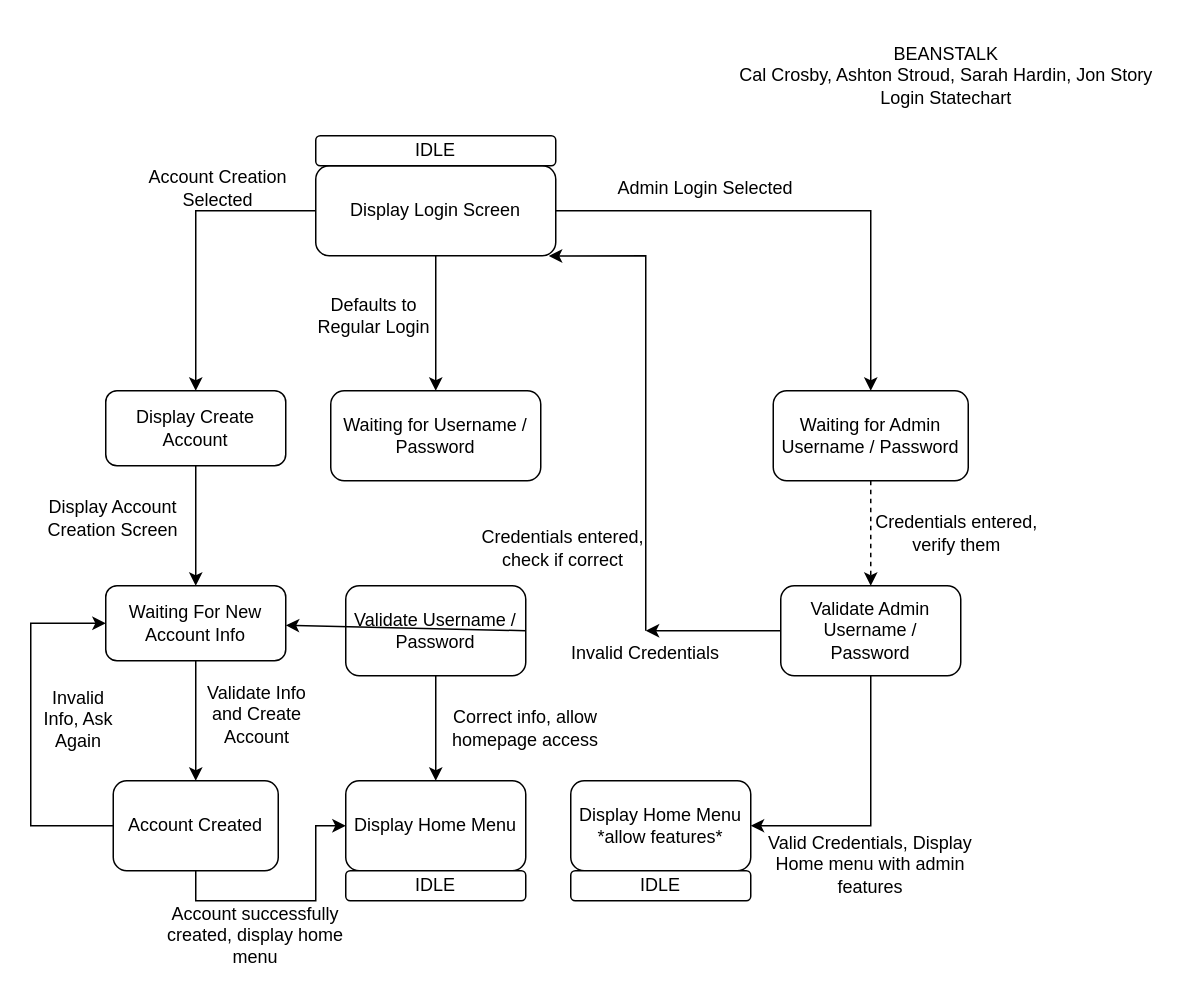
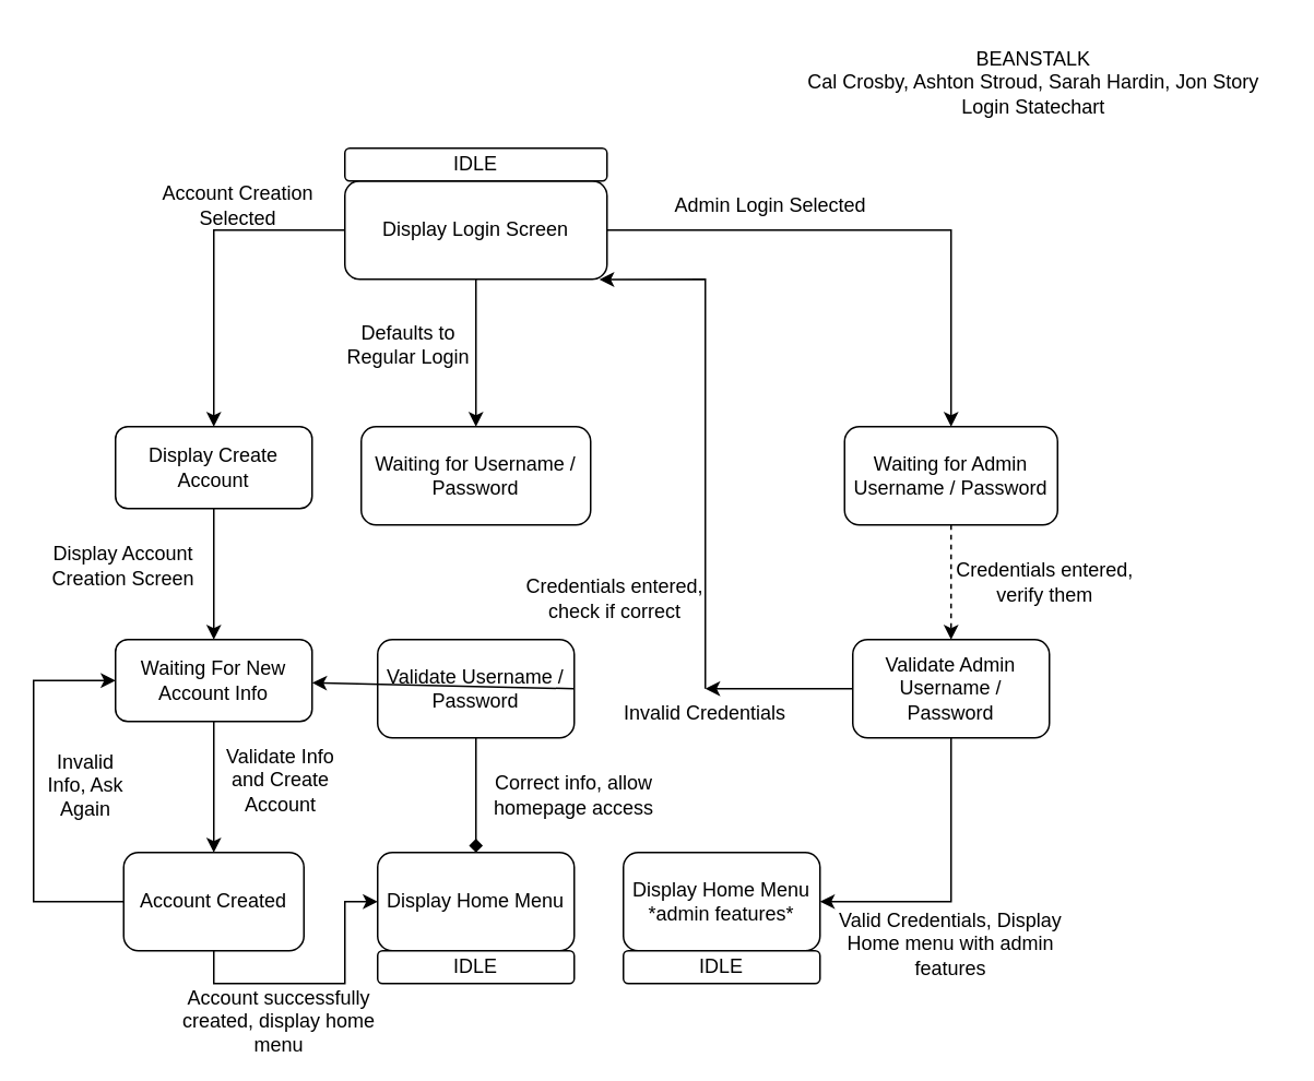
  <mxCell id="0" />
  <mxCell id="1" parent="0" />
  <mxCell id="2" value="" style="group" parent="1" vertex="1" connectable="0"><mxGeometry x="210" y="90" width="160" height="80" as="geometry" /></mxCell>
  <mxCell id="3" value="Display Login Screen" style="rounded=1;whiteSpace=wrap;html=1;" parent="2" vertex="1"><mxGeometry y="20" width="160" height="60" as="geometry" /></mxCell>
  <mxCell id="4" value="IDLE" style="rounded=1;whiteSpace=wrap;html=1;" parent="2" vertex="1"><mxGeometry width="160" height="20" as="geometry" /></mxCell>
  <mxCell id="5" value="" style="endArrow=classic;html=1;rounded=0;exitX=0.5;exitY=1;exitDx=0;exitDy=0;entryX=0.5;entryY=0;entryDx=0;entryDy=0;" parent="1" source="3" target="6" edge="1"><mxGeometry width="50" height="50" relative="1" as="geometry"><mxPoint x="480" y="460" as="sourcePoint" /><mxPoint x="290" y="290" as="targetPoint" /></mxGeometry></mxCell>
  <mxCell id="6" value="Waiting for Username / Password" style="rounded=1;whiteSpace=wrap;html=1;" parent="1" vertex="1"><mxGeometry x="220" y="260" width="140" height="60" as="geometry" /></mxCell>
  <mxCell id="7" value="Defaults to &lt;br&gt;Regular Login" style="text;html=1;strokeColor=none;fillColor=none;align=center;verticalAlign=middle;whiteSpace=wrap;rounded=0;" parent="1" vertex="1"><mxGeometry x="179" y="195" width="140" height="30" as="geometry" /></mxCell>
  <mxCell id="8" value="" style="endArrow=classic;html=1;rounded=0;exitX=0.5;exitY=1;exitDx=0;exitDy=0;" parent="1" source="12" edge="1"><mxGeometry width="50" height="50" relative="1" as="geometry"><mxPoint x="390" y="520" as="sourcePoint" /><mxPoint x="290" y="450" as="targetPoint" /></mxGeometry></mxCell>
  <mxCell id="9" value="Credentials entered, check if correct" style="text;html=1;strokeColor=none;fillColor=none;align=center;verticalAlign=middle;whiteSpace=wrap;rounded=0;" parent="1" vertex="1"><mxGeometry x="305" y="350" width="140" height="30" as="geometry" /></mxCell>
  <mxCell id="10" value="Display Home Menu" style="rounded=1;whiteSpace=wrap;html=1;" parent="1" vertex="1"><mxGeometry x="230" y="520" width="120" height="60" as="geometry" /></mxCell>
- <mxCell id="11" value="" style="endArrow=classic;html=1;rounded=0;exitX=0.5;exitY=1;exitDx=0;exitDy=0;entryX=0.5;entryY=0;entryDx=0;entryDy=0;" parent="1" source="12" target="10" edge="1"><mxGeometry width="50" height="50" relative="1" as="geometry"><mxPoint x="450" y="580" as="sourcePoint" /><mxPoint x="500" y="530" as="targetPoint" /></mxGeometry></mxCell>
+ <mxCell id="11" value="" style="endArrow=diamond;html=1;rounded=0;exitX=0.5;exitY=1;exitDx=0;exitDy=0;entryX=0.5;entryY=0;entryDx=0;entryDy=0;" parent="1" source="12" target="10" edge="1"><mxGeometry width="50" height="50" relative="1" as="geometry"><mxPoint x="450" y="580" as="sourcePoint" /><mxPoint x="500" y="530" as="targetPoint" /></mxGeometry></mxCell>
  <mxCell id="12" value="Validate Username / Password" style="rounded=1;whiteSpace=wrap;html=1;" parent="1" vertex="1"><mxGeometry x="230" y="390" width="120" height="60" as="geometry" /></mxCell>
  <mxCell id="13" value="Correct info, allow homepage access" style="text;html=1;strokeColor=none;fillColor=none;align=center;verticalAlign=middle;whiteSpace=wrap;rounded=0;" parent="1" vertex="1"><mxGeometry x="280" y="470" width="140" height="30" as="geometry" /></mxCell>
  <mxCell id="14" value="" style="endArrow=classic;html=1;rounded=0;exitX=1;exitY=0.5;exitDx=0;exitDy=0;entryX=0.5;entryY=0;entryDx=0;entryDy=0;" parent="1" source="3" target="15" edge="1"><mxGeometry width="50" height="50" relative="1" as="geometry"><mxPoint x="500" y="180" as="sourcePoint" /><mxPoint x="530" y="200" as="targetPoint" /><Array as="points"><mxPoint x="580" y="140" /></Array></mxGeometry></mxCell>
  <mxCell id="15" value="Waiting for Admin Username / Password" style="rounded=1;whiteSpace=wrap;html=1;" parent="1" vertex="1"><mxGeometry x="515" y="260" width="130" height="60" as="geometry" /></mxCell>
  <mxCell id="16" value="Admin Login Selected" style="text;html=1;strokeColor=none;fillColor=none;align=center;verticalAlign=middle;whiteSpace=wrap;rounded=0;" parent="1" vertex="1"><mxGeometry x="400" y="110" width="140" height="30" as="geometry" /></mxCell>
  <mxCell id="17" value="" style="endArrow=classic;html=1;rounded=0;exitX=0.5;exitY=0;exitDx=0;exitDy=0;entryX=0.971;entryY=1.003;entryDx=0;entryDy=0;entryPerimeter=0;" parent="1" source="18" target="3" edge="1"><mxGeometry width="50" height="50" relative="1" as="geometry"><mxPoint x="540" y="410" as="sourcePoint" /><mxPoint x="450" y="180" as="targetPoint" /><Array as="points"><mxPoint x="430" y="420" /><mxPoint x="430" y="170" /></Array></mxGeometry></mxCell>
  <mxCell id="18" value="Invalid Credentials" style="text;html=1;strokeColor=none;fillColor=none;align=center;verticalAlign=middle;whiteSpace=wrap;rounded=0;" parent="1" vertex="1"><mxGeometry x="360" y="420" width="140" height="30" as="geometry" /></mxCell>
  <mxCell id="19" value="Validate Admin Username / Password" style="rounded=1;whiteSpace=wrap;html=1;" parent="1" vertex="1"><mxGeometry x="520" y="390" width="120" height="60" as="geometry" /></mxCell>
  <mxCell id="20" value="" style="endArrow=classic;html=1;rounded=0;exitX=0.5;exitY=1;exitDx=0;exitDy=0;dashed=1;" parent="1" source="15" target="19" edge="1"><mxGeometry width="50" height="50" relative="1" as="geometry"><mxPoint x="660" y="380" as="sourcePoint" /><mxPoint x="710" y="330" as="targetPoint" /></mxGeometry></mxCell>
  <mxCell id="21" value="Credentials entered, verify them" style="text;html=1;strokeColor=none;fillColor=none;align=center;verticalAlign=middle;whiteSpace=wrap;rounded=0;" parent="1" vertex="1"><mxGeometry x="580" y="340" width="115" height="30" as="geometry" /></mxCell>
  <mxCell id="22" value="" style="endArrow=classic;html=1;rounded=0;exitX=1;exitY=0.5;exitDx=0;exitDy=0;" parent="1" source="12" target="27" edge="1"><mxGeometry width="50" height="50" relative="1" as="geometry"><mxPoint x="460" y="510" as="sourcePoint" /><mxPoint x="420" y="420" as="targetPoint" /></mxGeometry></mxCell>
  <mxCell id="23" value="" style="endArrow=classic;html=1;rounded=0;exitX=0;exitY=0.5;exitDx=0;exitDy=0;" parent="1" source="3" edge="1"><mxGeometry width="50" height="50" relative="1" as="geometry"><mxPoint x="90" y="240" as="sourcePoint" /><mxPoint x="130" y="260" as="targetPoint" /><Array as="points"><mxPoint x="130" y="140" /></Array></mxGeometry></mxCell>
  <mxCell id="24" value="Display Create Account" style="rounded=1;whiteSpace=wrap;html=1;" parent="1" vertex="1"><mxGeometry x="70" y="260" width="120" height="50" as="geometry" /></mxCell>
  <mxCell id="25" value="Account Creation Selected" style="text;html=1;strokeColor=none;fillColor=none;align=center;verticalAlign=middle;whiteSpace=wrap;rounded=0;" parent="1" vertex="1"><mxGeometry x="90" y="110" width="110" height="30" as="geometry" /></mxCell>
  <mxCell id="26" value="" style="endArrow=classic;html=1;rounded=0;exitX=0.5;exitY=1;exitDx=0;exitDy=0;entryX=0.5;entryY=0;entryDx=0;entryDy=0;" parent="1" source="24" target="27" edge="1"><mxGeometry width="50" height="50" relative="1" as="geometry"><mxPoint x="100" y="420" as="sourcePoint" /><mxPoint x="130" y="380" as="targetPoint" /></mxGeometry></mxCell>
  <mxCell id="27" value="Waiting For New Account Info" style="rounded=1;whiteSpace=wrap;html=1;" parent="1" vertex="1"><mxGeometry x="70" y="390" width="120" height="50" as="geometry" /></mxCell>
  <mxCell id="28" value="Validate Info and Create Account" style="text;html=1;strokeColor=none;fillColor=none;align=center;verticalAlign=middle;whiteSpace=wrap;rounded=0;" parent="1" vertex="1"><mxGeometry x="126" y="461" width="90" height="30" as="geometry" /></mxCell>
  <mxCell id="29" value="Display Account Creation Screen" style="text;html=1;strokeColor=none;fillColor=none;align=center;verticalAlign=middle;whiteSpace=wrap;rounded=0;" parent="1" vertex="1"><mxGeometry x="30" y="330" width="90" height="30" as="geometry" /></mxCell>
  <mxCell id="30" value="Account Created" style="rounded=1;whiteSpace=wrap;html=1;" parent="1" vertex="1"><mxGeometry x="75" y="520" width="110" height="60" as="geometry" /></mxCell>
  <mxCell id="31" value="" style="endArrow=classic;html=1;rounded=0;exitX=0.5;exitY=1;exitDx=0;exitDy=0;entryX=0.5;entryY=0;entryDx=0;entryDy=0;" parent="1" source="27" target="30" edge="1"><mxGeometry width="50" height="50" relative="1" as="geometry"><mxPoint x="140" y="510" as="sourcePoint" /><mxPoint x="190" y="460" as="targetPoint" /></mxGeometry></mxCell>
  <mxCell id="32" value="" style="endArrow=classic;html=1;rounded=0;exitX=0.5;exitY=1;exitDx=0;exitDy=0;entryX=0;entryY=0.5;entryDx=0;entryDy=0;" parent="1" source="30" target="10" edge="1"><mxGeometry width="50" height="50" relative="1" as="geometry"><mxPoint x="200" y="690" as="sourcePoint" /><mxPoint x="220" y="570" as="targetPoint" /><Array as="points"><mxPoint x="130" y="600" /><mxPoint x="210" y="600" /><mxPoint x="210" y="550" /></Array></mxGeometry></mxCell>
  <mxCell id="33" value="Account successfully created, display home menu" style="text;html=1;strokeColor=none;fillColor=none;align=center;verticalAlign=middle;whiteSpace=wrap;rounded=0;" parent="1" vertex="1"><mxGeometry x="100" y="608" width="140" height="30" as="geometry" /></mxCell>
  <mxCell id="34" value="" style="endArrow=classic;html=1;rounded=0;exitX=0;exitY=0.5;exitDx=0;exitDy=0;entryX=0;entryY=0.5;entryDx=0;entryDy=0;" parent="1" source="30" target="27" edge="1"><mxGeometry width="50" height="50" relative="1" as="geometry"><mxPoint x="-10" y="580" as="sourcePoint" /><mxPoint x="20" y="420" as="targetPoint" /><Array as="points"><mxPoint x="20" y="550" /><mxPoint x="20" y="415" /></Array></mxGeometry></mxCell>
  <mxCell id="35" value="Invalid Info, Ask Again" style="text;html=1;strokeColor=none;fillColor=none;align=center;verticalAlign=middle;whiteSpace=wrap;rounded=0;" parent="1" vertex="1"><mxGeometry x="22" y="464" width="60" height="30" as="geometry" /></mxCell>
  <mxCell id="36" value="" style="endArrow=classic;html=1;rounded=0;entryX=1;entryY=0.5;entryDx=0;entryDy=0;" parent="1" source="19" target="40" edge="1"><mxGeometry width="50" height="50" relative="1" as="geometry"><mxPoint x="580" y="540" as="sourcePoint" /><mxPoint x="470" y="550" as="targetPoint" /><Array as="points"><mxPoint x="580" y="550" /></Array></mxGeometry></mxCell>
  <mxCell id="37" value="Valid Credentials, Display Home menu with admin features" style="text;html=1;strokeColor=none;fillColor=none;align=center;verticalAlign=middle;whiteSpace=wrap;rounded=0;" parent="1" vertex="1"><mxGeometry x="505" y="561" width="150" height="30" as="geometry" /></mxCell>
  <mxCell id="38" value="" style="endArrow=classic;html=1;rounded=0;exitX=0;exitY=0.5;exitDx=0;exitDy=0;" parent="1" source="19" edge="1"><mxGeometry width="50" height="50" relative="1" as="geometry"><mxPoint x="440" y="440" as="sourcePoint" /><mxPoint x="430" y="420" as="targetPoint" /></mxGeometry></mxCell>
  <mxCell id="39" value="IDLE" style="rounded=1;whiteSpace=wrap;html=1;" parent="1" vertex="1"><mxGeometry x="230" y="580" width="120" height="20" as="geometry" /></mxCell>
- <mxCell id="40" value="Display Home Menu&lt;br&gt;*allow features*" style="rounded=1;whiteSpace=wrap;html=1;" parent="1" vertex="1"><mxGeometry x="380" y="520" width="120" height="60" as="geometry" /></mxCell>
+ <mxCell id="40" value="Display Home Menu&lt;br&gt;*admin features*" style="rounded=1;whiteSpace=wrap;html=1;" parent="1" vertex="1"><mxGeometry x="380" y="520" width="120" height="60" as="geometry" /></mxCell>
  <mxCell id="41" value="IDLE" style="rounded=1;whiteSpace=wrap;html=1;" parent="1" vertex="1"><mxGeometry x="380" y="580" width="120" height="20" as="geometry" /></mxCell>
  <mxCell id="42" value="BEANSTALK&lt;br&gt;Cal Crosby, Ashton Stroud, Sarah Hardin, Jon Story&lt;br&gt;Login Statechart" style="text;html=1;align=center;verticalAlign=middle;resizable=0;points=[];autosize=1;strokeColor=none;fillColor=none;" vertex="1" parent="1"><mxGeometry x="480" width="300" height="60" as="geometry" y="20" /></mxCell>
